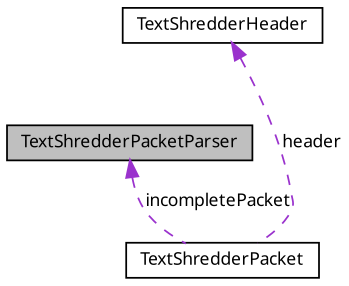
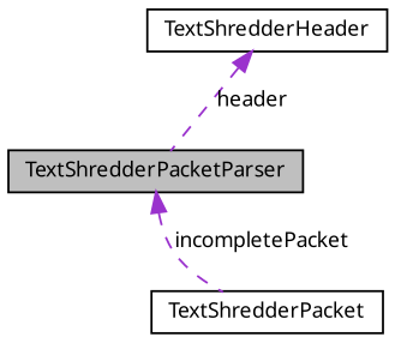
  digraph {
    node [color=black fillcolor=white fontname="FreeSans.ttf" fontsize=10 shape=record style=filled]
    edge [color=darkorchid3 dir=back fontname="FreeSans.ttf" fontsize=10 labelfontname="FreeSans.ttf" labelfontsize=10 style=dashed]
    n1 [fillcolor=grey75 fontcolor=black height=0.2 label=TextShredderPacketParser width=0.4]
    n2 [height=0.2 label=TextShredderPacket width=0.4]
    n3 [height=0.2 label=TextShredderHeader width=0.4]
    n1 -> n2 [label=incompletePacket]
-   n3 -> n2 [label=header]
+   n3 -> n1 [label=header]
  }
